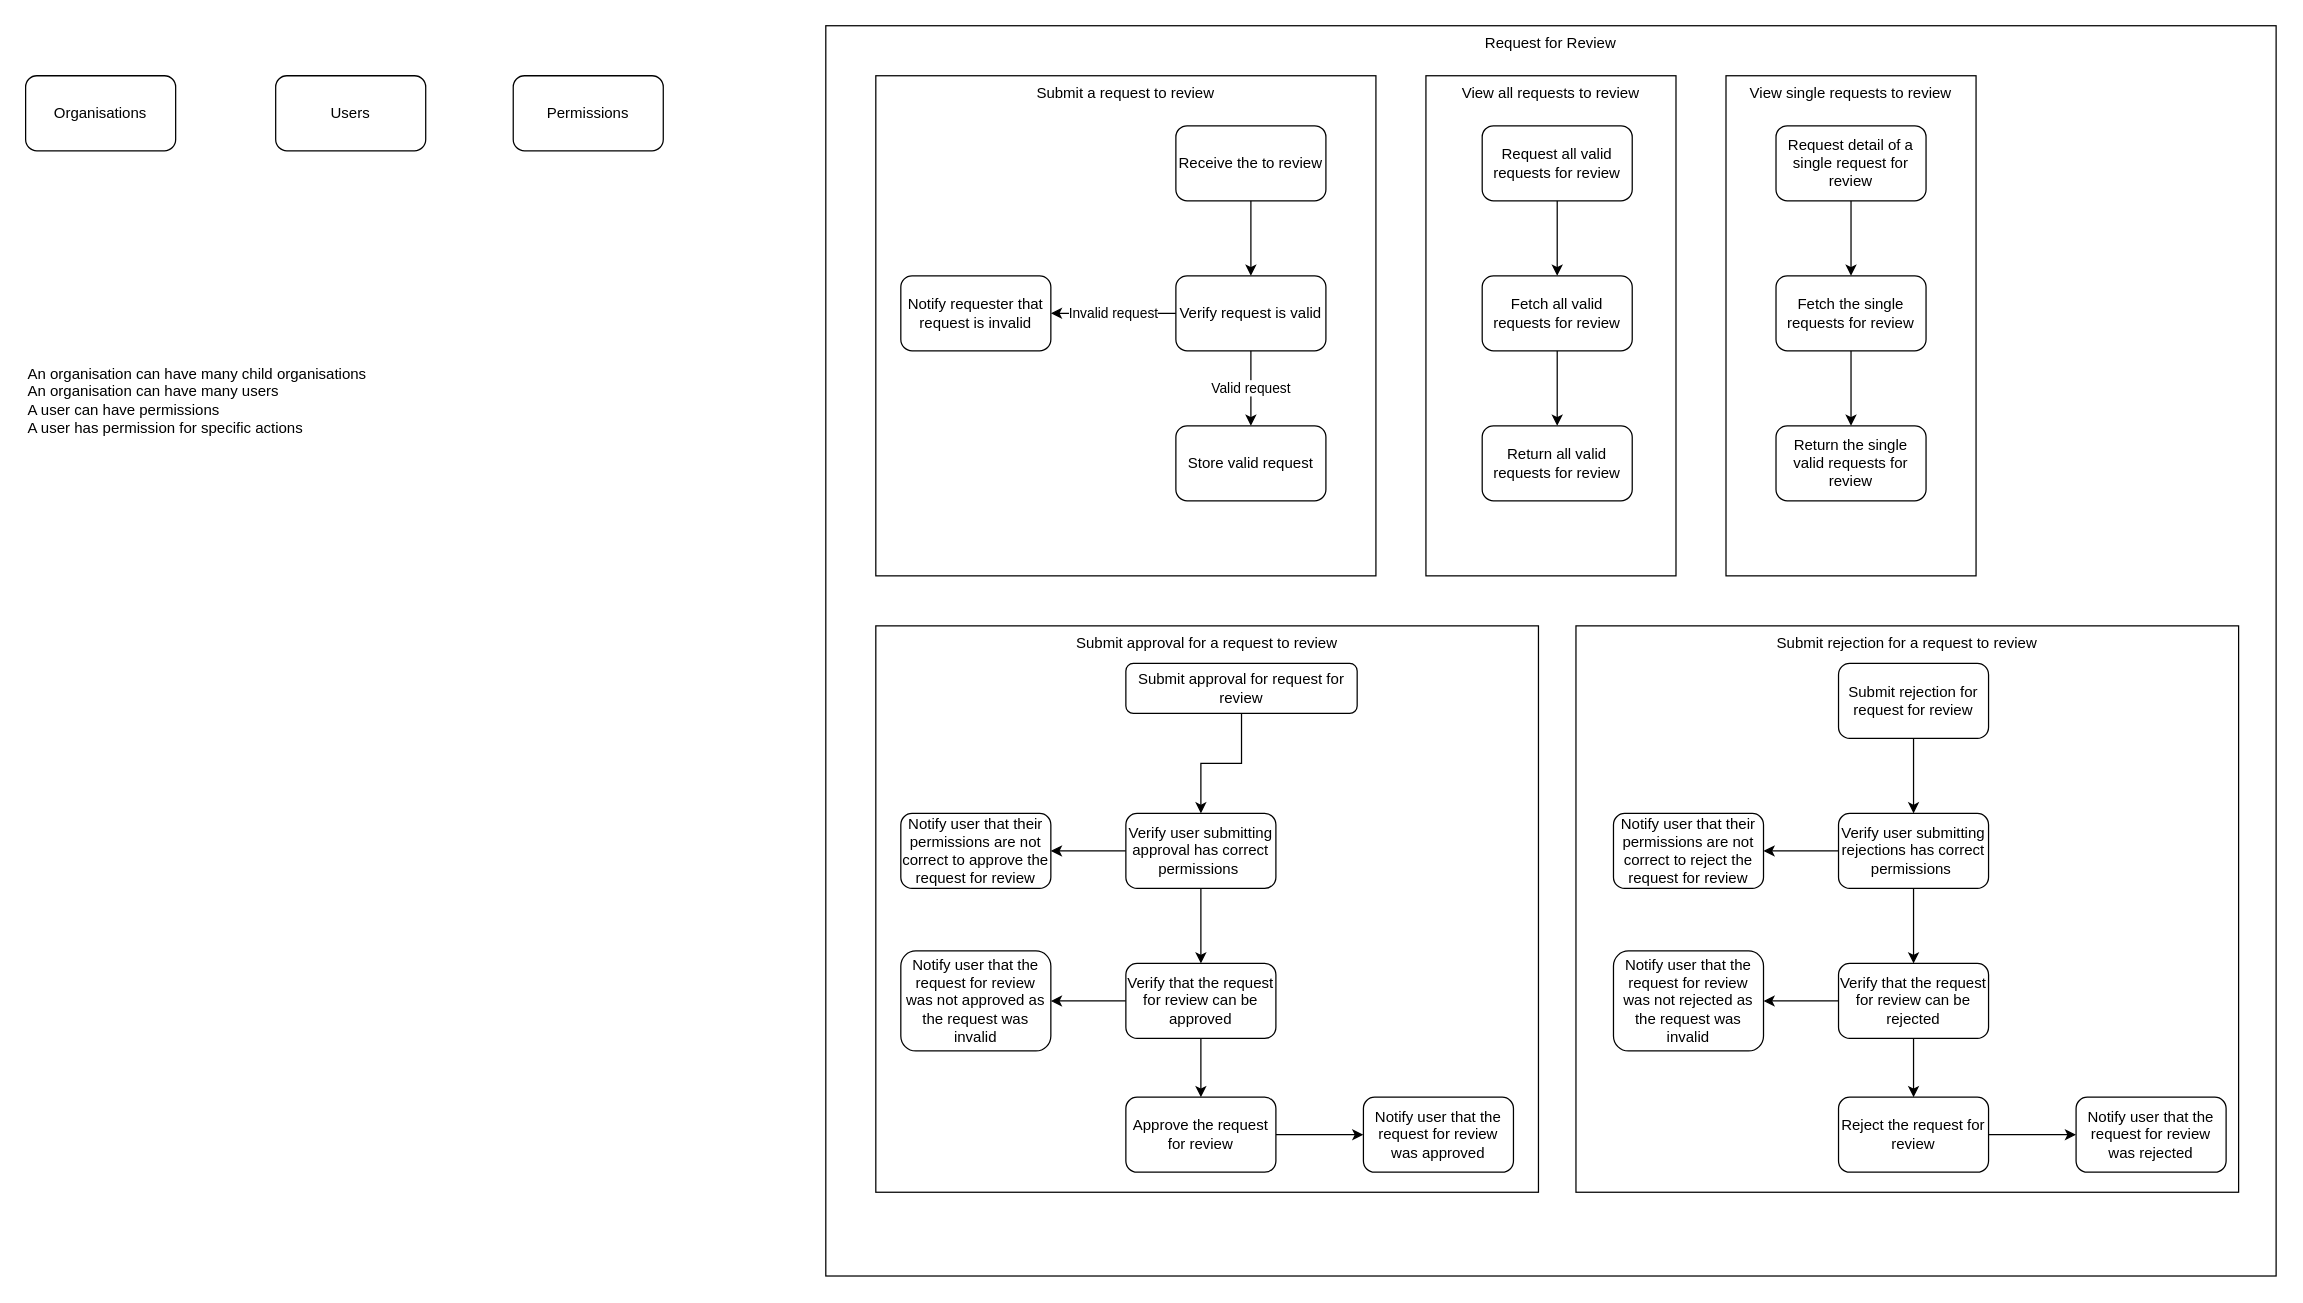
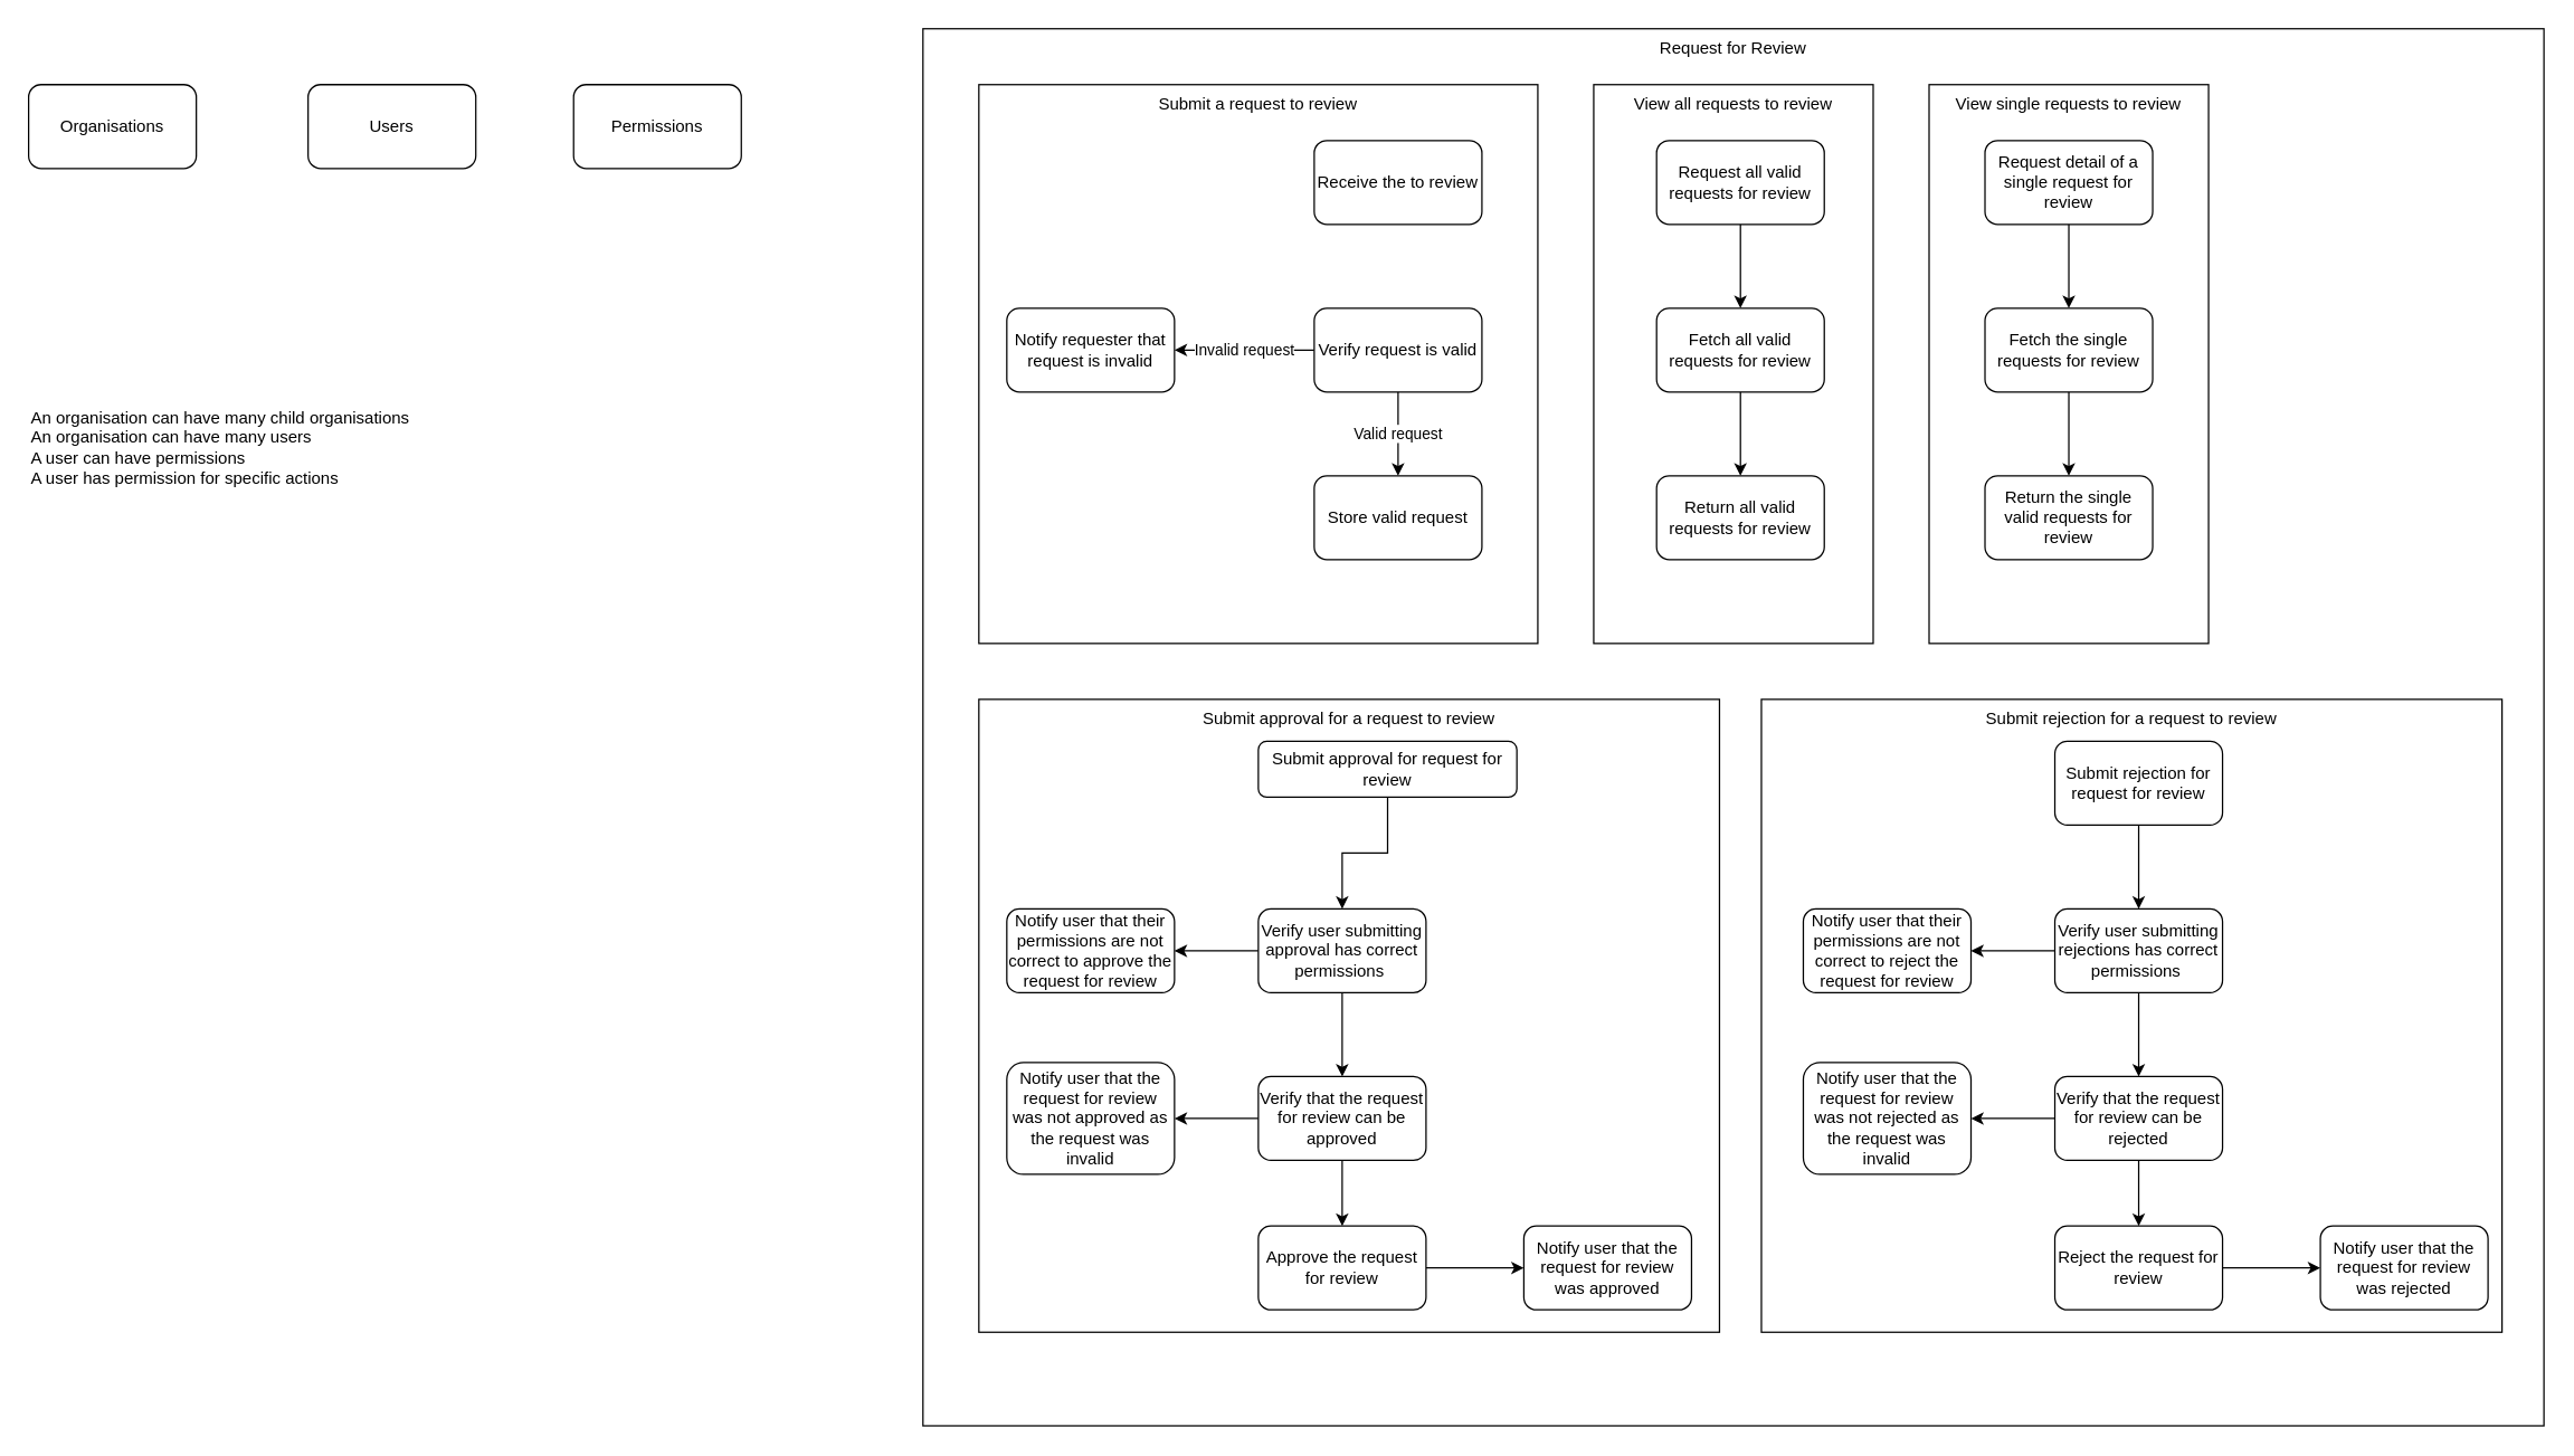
  <mxCell id="0" />
  <mxCell id="1" parent="0" />
  <mxCell id="2" value="Request for Review" style="rounded=0;whiteSpace=wrap;html=1;verticalAlign=top;" vertex="1" parent="1"><mxGeometry width="1160" height="1000" as="geometry" x="660" y="20" /></mxCell>
  <mxCell id="3" value="Submit rejection for a request to review" style="rounded=0;whiteSpace=wrap;html=1;verticalAlign=top;" parent="1" vertex="1"><mxGeometry x="1260" y="500" width="530" height="453" as="geometry" /></mxCell>
  <mxCell id="4" value="Submit approval for a request to review" style="rounded=0;whiteSpace=wrap;html=1;verticalAlign=top;" parent="1" vertex="1"><mxGeometry x="700" y="500" width="530" height="453" as="geometry" /></mxCell>
  <mxCell id="5" value="Submit a request to review" style="rounded=0;whiteSpace=wrap;html=1;verticalAlign=top;" parent="1" vertex="1"><mxGeometry x="700" y="60" width="400" height="400" as="geometry" /></mxCell>
- <mxCell id="6" style="edgeStyle=orthogonalEdgeStyle;rounded=0;orthogonalLoop=1;jettySize=auto;html=1;exitX=0.5;exitY=1;exitDx=0;exitDy=0;entryX=0.5;entryY=0;entryDx=0;entryDy=0;" parent="1" source="7" target="10" edge="1"><mxGeometry relative="1" as="geometry" /></mxCell>
  <mxCell id="7" value="Receive the to review" style="rounded=1;whiteSpace=wrap;html=1;" parent="1" vertex="1"><mxGeometry x="940" y="100" width="120" height="60" as="geometry" /></mxCell>
  <mxCell id="8" value="Valid request" style="edgeStyle=orthogonalEdgeStyle;rounded=0;orthogonalLoop=1;jettySize=auto;html=1;exitX=0.5;exitY=1;exitDx=0;exitDy=0;" parent="1" source="10" target="11" edge="1"><mxGeometry relative="1" as="geometry" /></mxCell>
  <mxCell id="9" value="Invalid request" style="edgeStyle=orthogonalEdgeStyle;rounded=0;orthogonalLoop=1;jettySize=auto;html=1;exitX=0;exitY=0.5;exitDx=0;exitDy=0;entryX=1;entryY=0.5;entryDx=0;entryDy=0;" parent="1" source="10" target="12" edge="1"><mxGeometry relative="1" as="geometry" /></mxCell>
  <mxCell id="10" value="Verify request is valid" style="rounded=1;whiteSpace=wrap;html=1;" parent="1" vertex="1"><mxGeometry x="940" y="220" width="120" height="60" as="geometry" /></mxCell>
  <mxCell id="11" value="Store valid request" style="rounded=1;whiteSpace=wrap;html=1;" parent="1" vertex="1"><mxGeometry x="940" y="340" width="120" height="60" as="geometry" /></mxCell>
  <mxCell id="12" value="Notify requester that request is invalid" style="rounded=1;whiteSpace=wrap;html=1;" parent="1" vertex="1"><mxGeometry x="720" y="220" width="120" height="60" as="geometry" /></mxCell>
  <mxCell id="13" value="View all requests to review" style="rounded=0;whiteSpace=wrap;html=1;verticalAlign=top;" parent="1" vertex="1"><mxGeometry x="1140" y="60" width="200" height="400" as="geometry" /></mxCell>
  <mxCell id="14" style="edgeStyle=orthogonalEdgeStyle;rounded=0;orthogonalLoop=1;jettySize=auto;html=1;exitX=0.5;exitY=1;exitDx=0;exitDy=0;entryX=0.5;entryY=0;entryDx=0;entryDy=0;" parent="1" source="15" target="17" edge="1"><mxGeometry relative="1" as="geometry" /></mxCell>
  <mxCell id="15" value="Request all valid requests for review" style="rounded=1;whiteSpace=wrap;html=1;" parent="1" vertex="1"><mxGeometry x="1185" y="100" width="120" height="60" as="geometry" /></mxCell>
  <mxCell id="16" style="edgeStyle=orthogonalEdgeStyle;rounded=0;orthogonalLoop=1;jettySize=auto;html=1;exitX=0.5;exitY=1;exitDx=0;exitDy=0;entryX=0.5;entryY=0;entryDx=0;entryDy=0;" parent="1" source="17" target="18" edge="1"><mxGeometry relative="1" as="geometry" /></mxCell>
  <mxCell id="17" value="Fetch all valid requests for review" style="rounded=1;whiteSpace=wrap;html=1;" parent="1" vertex="1"><mxGeometry x="1185" y="220" width="120" height="60" as="geometry" /></mxCell>
  <mxCell id="18" value="Return all valid requests for review" style="rounded=1;whiteSpace=wrap;html=1;" parent="1" vertex="1"><mxGeometry x="1185" y="340" width="120" height="60" as="geometry" /></mxCell>
  <mxCell id="19" value="View single requests to review" style="rounded=0;whiteSpace=wrap;html=1;verticalAlign=top;" parent="1" vertex="1"><mxGeometry x="1380" y="60" width="200" height="400" as="geometry" /></mxCell>
  <mxCell id="20" style="edgeStyle=orthogonalEdgeStyle;rounded=0;orthogonalLoop=1;jettySize=auto;html=1;exitX=0.5;exitY=1;exitDx=0;exitDy=0;entryX=0.5;entryY=0;entryDx=0;entryDy=0;" parent="1" source="21" target="23" edge="1"><mxGeometry relative="1" as="geometry" /></mxCell>
  <mxCell id="21" value="Request detail of a single request for review" style="rounded=1;whiteSpace=wrap;html=1;" parent="1" vertex="1"><mxGeometry x="1420" y="100" width="120" height="60" as="geometry" /></mxCell>
  <mxCell id="22" style="edgeStyle=orthogonalEdgeStyle;rounded=0;orthogonalLoop=1;jettySize=auto;html=1;exitX=0.5;exitY=1;exitDx=0;exitDy=0;entryX=0.5;entryY=0;entryDx=0;entryDy=0;" parent="1" source="23" target="24" edge="1"><mxGeometry relative="1" as="geometry" /></mxCell>
  <mxCell id="23" value="Fetch the single requests for review" style="rounded=1;whiteSpace=wrap;html=1;" parent="1" vertex="1"><mxGeometry x="1420" y="220" width="120" height="60" as="geometry" /></mxCell>
  <mxCell id="24" value="Return the single valid requests for review" style="rounded=1;whiteSpace=wrap;html=1;" parent="1" vertex="1"><mxGeometry x="1420" y="340" width="120" height="60" as="geometry" /></mxCell>
  <mxCell id="25" style="edgeStyle=orthogonalEdgeStyle;rounded=0;orthogonalLoop=1;jettySize=auto;html=1;exitX=0.5;exitY=1;exitDx=0;exitDy=0;entryX=0.5;entryY=0;entryDx=0;entryDy=0;" parent="1" source="26" target="29" edge="1"><mxGeometry relative="1" as="geometry" /></mxCell>
  <mxCell id="26" value="Submit approval for request for review" style="rounded=1;whiteSpace=wrap;html=1;" parent="1" vertex="1"><mxGeometry x="900" y="530" width="185" height="40" as="geometry" /></mxCell>
  <mxCell id="27" style="edgeStyle=orthogonalEdgeStyle;rounded=0;orthogonalLoop=1;jettySize=auto;html=1;exitX=0.5;exitY=1;exitDx=0;exitDy=0;entryX=0.5;entryY=0;entryDx=0;entryDy=0;" parent="1" source="29" target="32" edge="1"><mxGeometry relative="1" as="geometry" /></mxCell>
  <mxCell id="28" style="edgeStyle=orthogonalEdgeStyle;rounded=0;orthogonalLoop=1;jettySize=auto;html=1;exitX=0;exitY=0.5;exitDx=0;exitDy=0;entryX=1;entryY=0.5;entryDx=0;entryDy=0;" parent="1" source="29" target="33" edge="1"><mxGeometry relative="1" as="geometry" /></mxCell>
  <mxCell id="29" value="Verify user submitting approval has correct permissions&amp;nbsp;" style="rounded=1;whiteSpace=wrap;html=1;" parent="1" vertex="1"><mxGeometry x="900" y="650" width="120" height="60" as="geometry" /></mxCell>
  <mxCell id="30" style="edgeStyle=orthogonalEdgeStyle;rounded=0;orthogonalLoop=1;jettySize=auto;html=1;exitX=0.5;exitY=1;exitDx=0;exitDy=0;entryX=0.5;entryY=0;entryDx=0;entryDy=0;" parent="1" source="32" target="35" edge="1"><mxGeometry relative="1" as="geometry" /></mxCell>
  <mxCell id="31" style="edgeStyle=orthogonalEdgeStyle;rounded=0;orthogonalLoop=1;jettySize=auto;html=1;exitX=0;exitY=0.5;exitDx=0;exitDy=0;" parent="1" source="32" target="50" edge="1"><mxGeometry relative="1" as="geometry" /></mxCell>
  <mxCell id="32" value="Verify that the request for review can be approved" style="rounded=1;whiteSpace=wrap;html=1;" parent="1" vertex="1"><mxGeometry x="900" y="770" width="120" height="60" as="geometry" /></mxCell>
  <mxCell id="33" value="Notify user that their permissions are not correct to approve the request for review" style="rounded=1;whiteSpace=wrap;html=1;" parent="1" vertex="1"><mxGeometry x="720" y="650" width="120" height="60" as="geometry" /></mxCell>
  <mxCell id="34" style="edgeStyle=orthogonalEdgeStyle;rounded=0;orthogonalLoop=1;jettySize=auto;html=1;exitX=1;exitY=0.5;exitDx=0;exitDy=0;entryX=0;entryY=0.5;entryDx=0;entryDy=0;" parent="1" source="35" target="36" edge="1"><mxGeometry relative="1" as="geometry" /></mxCell>
  <mxCell id="35" value="Approve the request for review" style="rounded=1;whiteSpace=wrap;html=1;" parent="1" vertex="1"><mxGeometry x="900" y="877" width="120" height="60" as="geometry" /></mxCell>
  <mxCell id="36" value="Notify user that the request for review was approved" style="rounded=1;whiteSpace=wrap;html=1;" parent="1" vertex="1"><mxGeometry x="1090" y="877" width="120" height="60" as="geometry" /></mxCell>
  <mxCell id="37" style="edgeStyle=orthogonalEdgeStyle;rounded=0;orthogonalLoop=1;jettySize=auto;html=1;exitX=0.5;exitY=1;exitDx=0;exitDy=0;entryX=0.5;entryY=0;entryDx=0;entryDy=0;" parent="1" source="38" target="41" edge="1"><mxGeometry relative="1" as="geometry" /></mxCell>
  <mxCell id="38" value="Submit rejection for request for review" style="rounded=1;whiteSpace=wrap;html=1;" parent="1" vertex="1"><mxGeometry x="1470" y="530" width="120" height="60" as="geometry" /></mxCell>
  <mxCell id="39" style="edgeStyle=orthogonalEdgeStyle;rounded=0;orthogonalLoop=1;jettySize=auto;html=1;exitX=0.5;exitY=1;exitDx=0;exitDy=0;entryX=0.5;entryY=0;entryDx=0;entryDy=0;" parent="1" source="41" target="44" edge="1"><mxGeometry relative="1" as="geometry" /></mxCell>
  <mxCell id="40" style="edgeStyle=orthogonalEdgeStyle;rounded=0;orthogonalLoop=1;jettySize=auto;html=1;exitX=0;exitY=0.5;exitDx=0;exitDy=0;entryX=1;entryY=0.5;entryDx=0;entryDy=0;" parent="1" source="41" target="45" edge="1"><mxGeometry relative="1" as="geometry" /></mxCell>
  <mxCell id="41" value="Verify user submitting rejections has correct permissions&amp;nbsp;" style="rounded=1;whiteSpace=wrap;html=1;" parent="1" vertex="1"><mxGeometry x="1470" y="650" width="120" height="60" as="geometry" /></mxCell>
  <mxCell id="42" style="edgeStyle=orthogonalEdgeStyle;rounded=0;orthogonalLoop=1;jettySize=auto;html=1;exitX=0.5;exitY=1;exitDx=0;exitDy=0;entryX=0.5;entryY=0;entryDx=0;entryDy=0;" parent="1" source="44" target="47" edge="1"><mxGeometry relative="1" as="geometry" /></mxCell>
  <mxCell id="43" style="edgeStyle=orthogonalEdgeStyle;rounded=0;orthogonalLoop=1;jettySize=auto;html=1;exitX=0;exitY=0.5;exitDx=0;exitDy=0;" parent="1" source="44" target="49" edge="1"><mxGeometry relative="1" as="geometry" /></mxCell>
  <mxCell id="44" value="Verify that the request for review can be rejected" style="rounded=1;whiteSpace=wrap;html=1;" parent="1" vertex="1"><mxGeometry x="1470" y="770" width="120" height="60" as="geometry" /></mxCell>
  <mxCell id="45" value="Notify user that their permissions are not correct to reject the request for review" style="rounded=1;whiteSpace=wrap;html=1;" parent="1" vertex="1"><mxGeometry x="1290" y="650" width="120" height="60" as="geometry" /></mxCell>
  <mxCell id="46" style="edgeStyle=orthogonalEdgeStyle;rounded=0;orthogonalLoop=1;jettySize=auto;html=1;exitX=1;exitY=0.5;exitDx=0;exitDy=0;entryX=0;entryY=0.5;entryDx=0;entryDy=0;" parent="1" source="47" target="48" edge="1"><mxGeometry relative="1" as="geometry" /></mxCell>
  <mxCell id="47" value="Reject the request for review" style="rounded=1;whiteSpace=wrap;html=1;" parent="1" vertex="1"><mxGeometry x="1470" y="877" width="120" height="60" as="geometry" /></mxCell>
  <mxCell id="48" value="Notify user that the request for review was rejected" style="rounded=1;whiteSpace=wrap;html=1;" parent="1" vertex="1"><mxGeometry x="1660" y="877" width="120" height="60" as="geometry" /></mxCell>
  <mxCell id="49" value="Notify user that the request for review was not rejected as the request was invalid" style="rounded=1;whiteSpace=wrap;html=1;" parent="1" vertex="1"><mxGeometry x="1290" y="760" width="120" height="80" as="geometry" /></mxCell>
  <mxCell id="50" value="Notify user that the request for review was not approved as the request was invalid" style="rounded=1;whiteSpace=wrap;html=1;" parent="1" vertex="1"><mxGeometry x="720" y="760" width="120" height="80" as="geometry" /></mxCell>
  <mxCell id="51" value="Users" style="rounded=1;whiteSpace=wrap;html=1;" vertex="1" parent="1"><mxGeometry x="220" y="60" width="120" height="60" as="geometry" /></mxCell>
  <mxCell id="52" value="Organisations" style="rounded=1;whiteSpace=wrap;html=1;" vertex="1" parent="1"><mxGeometry x="20" y="60" width="120" height="60" as="geometry" /></mxCell>
  <mxCell id="53" value="Permissions" style="rounded=1;whiteSpace=wrap;html=1;" vertex="1" parent="1"><mxGeometry x="410" y="60" width="120" height="60" as="geometry" /></mxCell>
  <mxCell id="54" value="An organisation can have many child organisations&lt;br&gt;An organisation can have many users&lt;br&gt;A user can have permissions&lt;br&gt;A user has permission for specific actions&lt;br&gt;" style="text;html=1;strokeColor=none;fillColor=none;align=left;verticalAlign=middle;whiteSpace=wrap;rounded=0;" vertex="1" parent="1"><mxGeometry x="20" y="180" width="520" height="280" as="geometry" /></mxCell>
